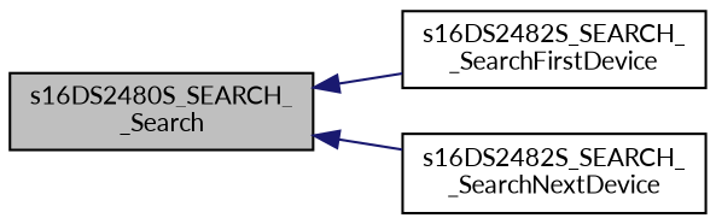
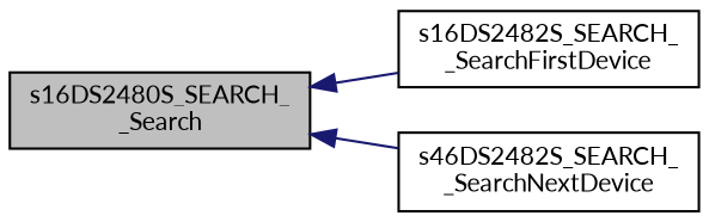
  digraph {
    fontname=Lato
    rankdir=LR
    node [color=black fillcolor=white fontname=Lato fontsize=10 shape=record style=filled]
    edge [color=midnightblue dir=back fontname=Lato fontsize=10 labelfontname=Helvetica labelfontsize=10 style=solid]
    n1 [fillcolor=grey75 fontcolor=black height=0.2 label="s16DS2480S_SEARCH_\l_Search" width=0.4]
    n2 [height=0.2 label="s16DS2482S_SEARCH_\l_SearchFirstDevice" width=0.4]
-   n3 [height=0.2 label="s16DS2482S_SEARCH_\l_SearchNextDevice" width=0.4]
+   n3 [height=0.2 label="s46DS2482S_SEARCH_\l_SearchNextDevice" width=0.4]
    n1 -> n2
    n1 -> n3
  }
